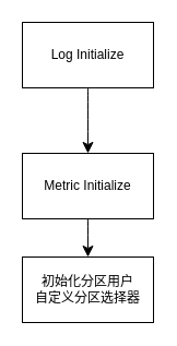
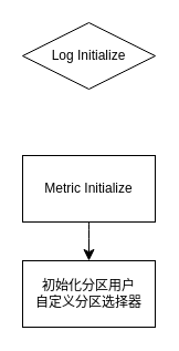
  <mxCell id="0" />
  <mxCell id="1" parent="0" />
  <mxCell id="2" value="" style="edgeStyle=none;curved=1;rounded=0;orthogonalLoop=1;jettySize=auto;html=1;fontSize=12;startSize=8;endSize=8;" edge="1" parent="1" source="3" target="6"><mxGeometry relative="1" as="geometry" /></mxCell>
  <mxCell id="3" value="Metric Initialize" style="rounded=0;whiteSpace=wrap;html=1;" parent="1" vertex="1"><mxGeometry x="20" y="140" width="120" height="60" as="geometry" /></mxCell>
- <mxCell id="4" style="edgeStyle=none;curved=1;rounded=0;orthogonalLoop=1;jettySize=auto;html=1;fontSize=12;startSize=8;endSize=8;" edge="1" parent="1" source="5" target="3"><mxGeometry relative="1" as="geometry" /></mxCell>
- <mxCell id="5" value="Log Initialize" style="rounded=0;whiteSpace=wrap;html=1;" vertex="1" parent="1"><mxGeometry x="20" y="20" width="120" height="60" as="geometry" /></mxCell>
+ <mxCell id="5" value="Log Initialize" style="rhombus;whiteSpace=wrap;html=1;" vertex="1" parent="1"><mxGeometry x="20" y="20" width="120" height="60" as="geometry" /></mxCell>
  <mxCell id="6" value="初始化分区用户&lt;div&gt;自定义分区选择器&lt;/div&gt;" style="rounded=0;whiteSpace=wrap;html=1;" vertex="1" parent="1"><mxGeometry x="20" y="235" width="120" height="60" as="geometry" /></mxCell>
